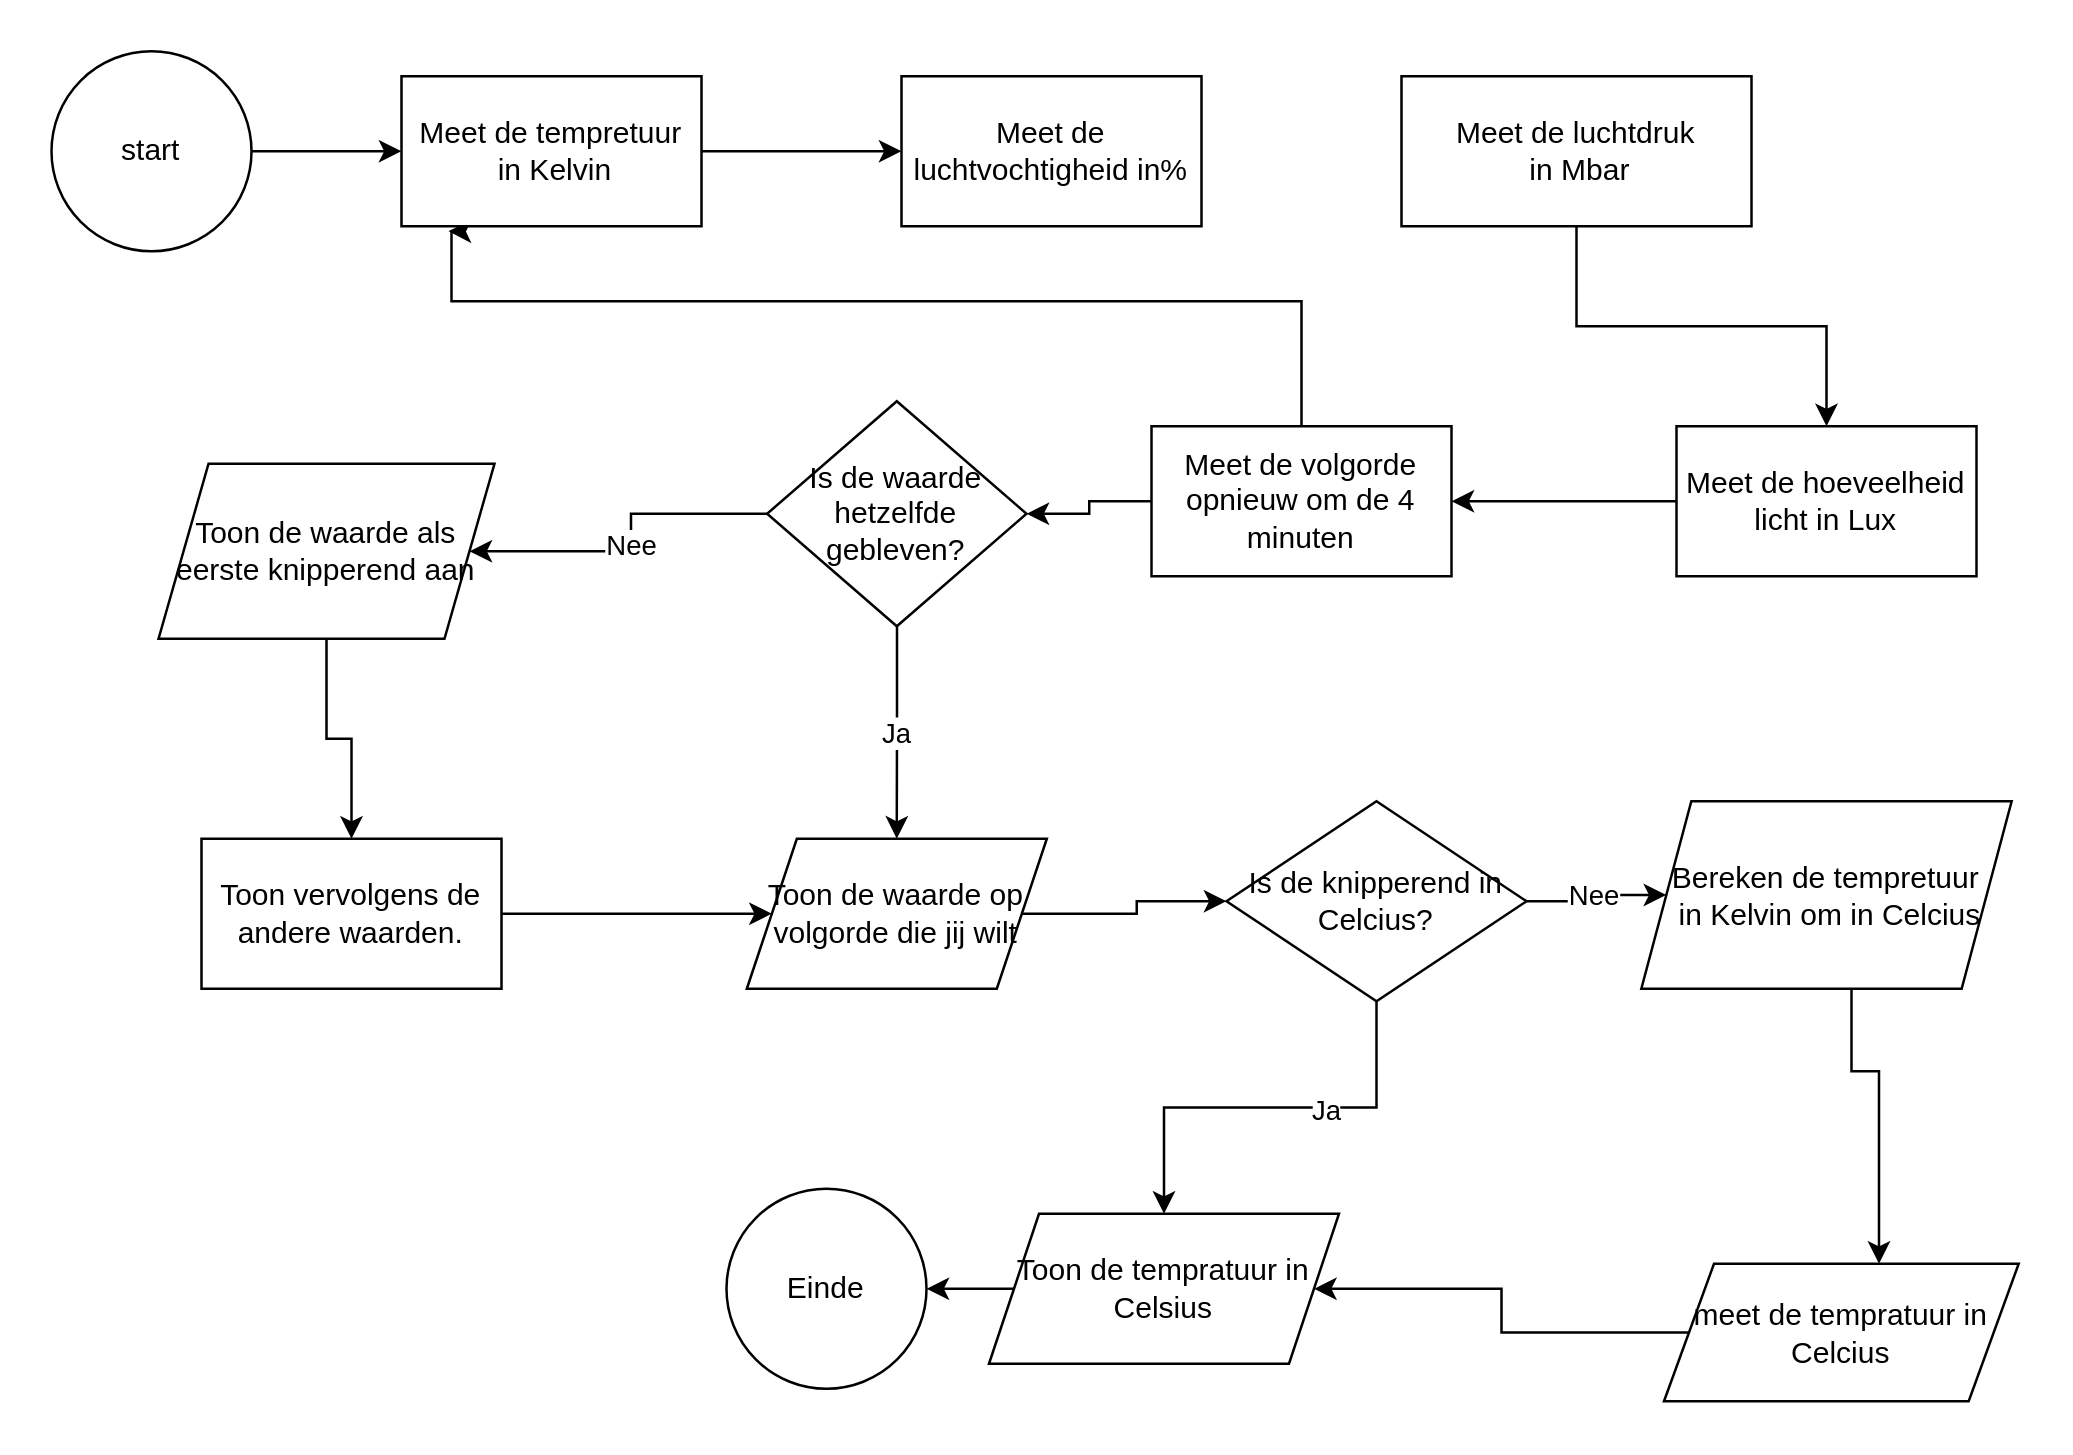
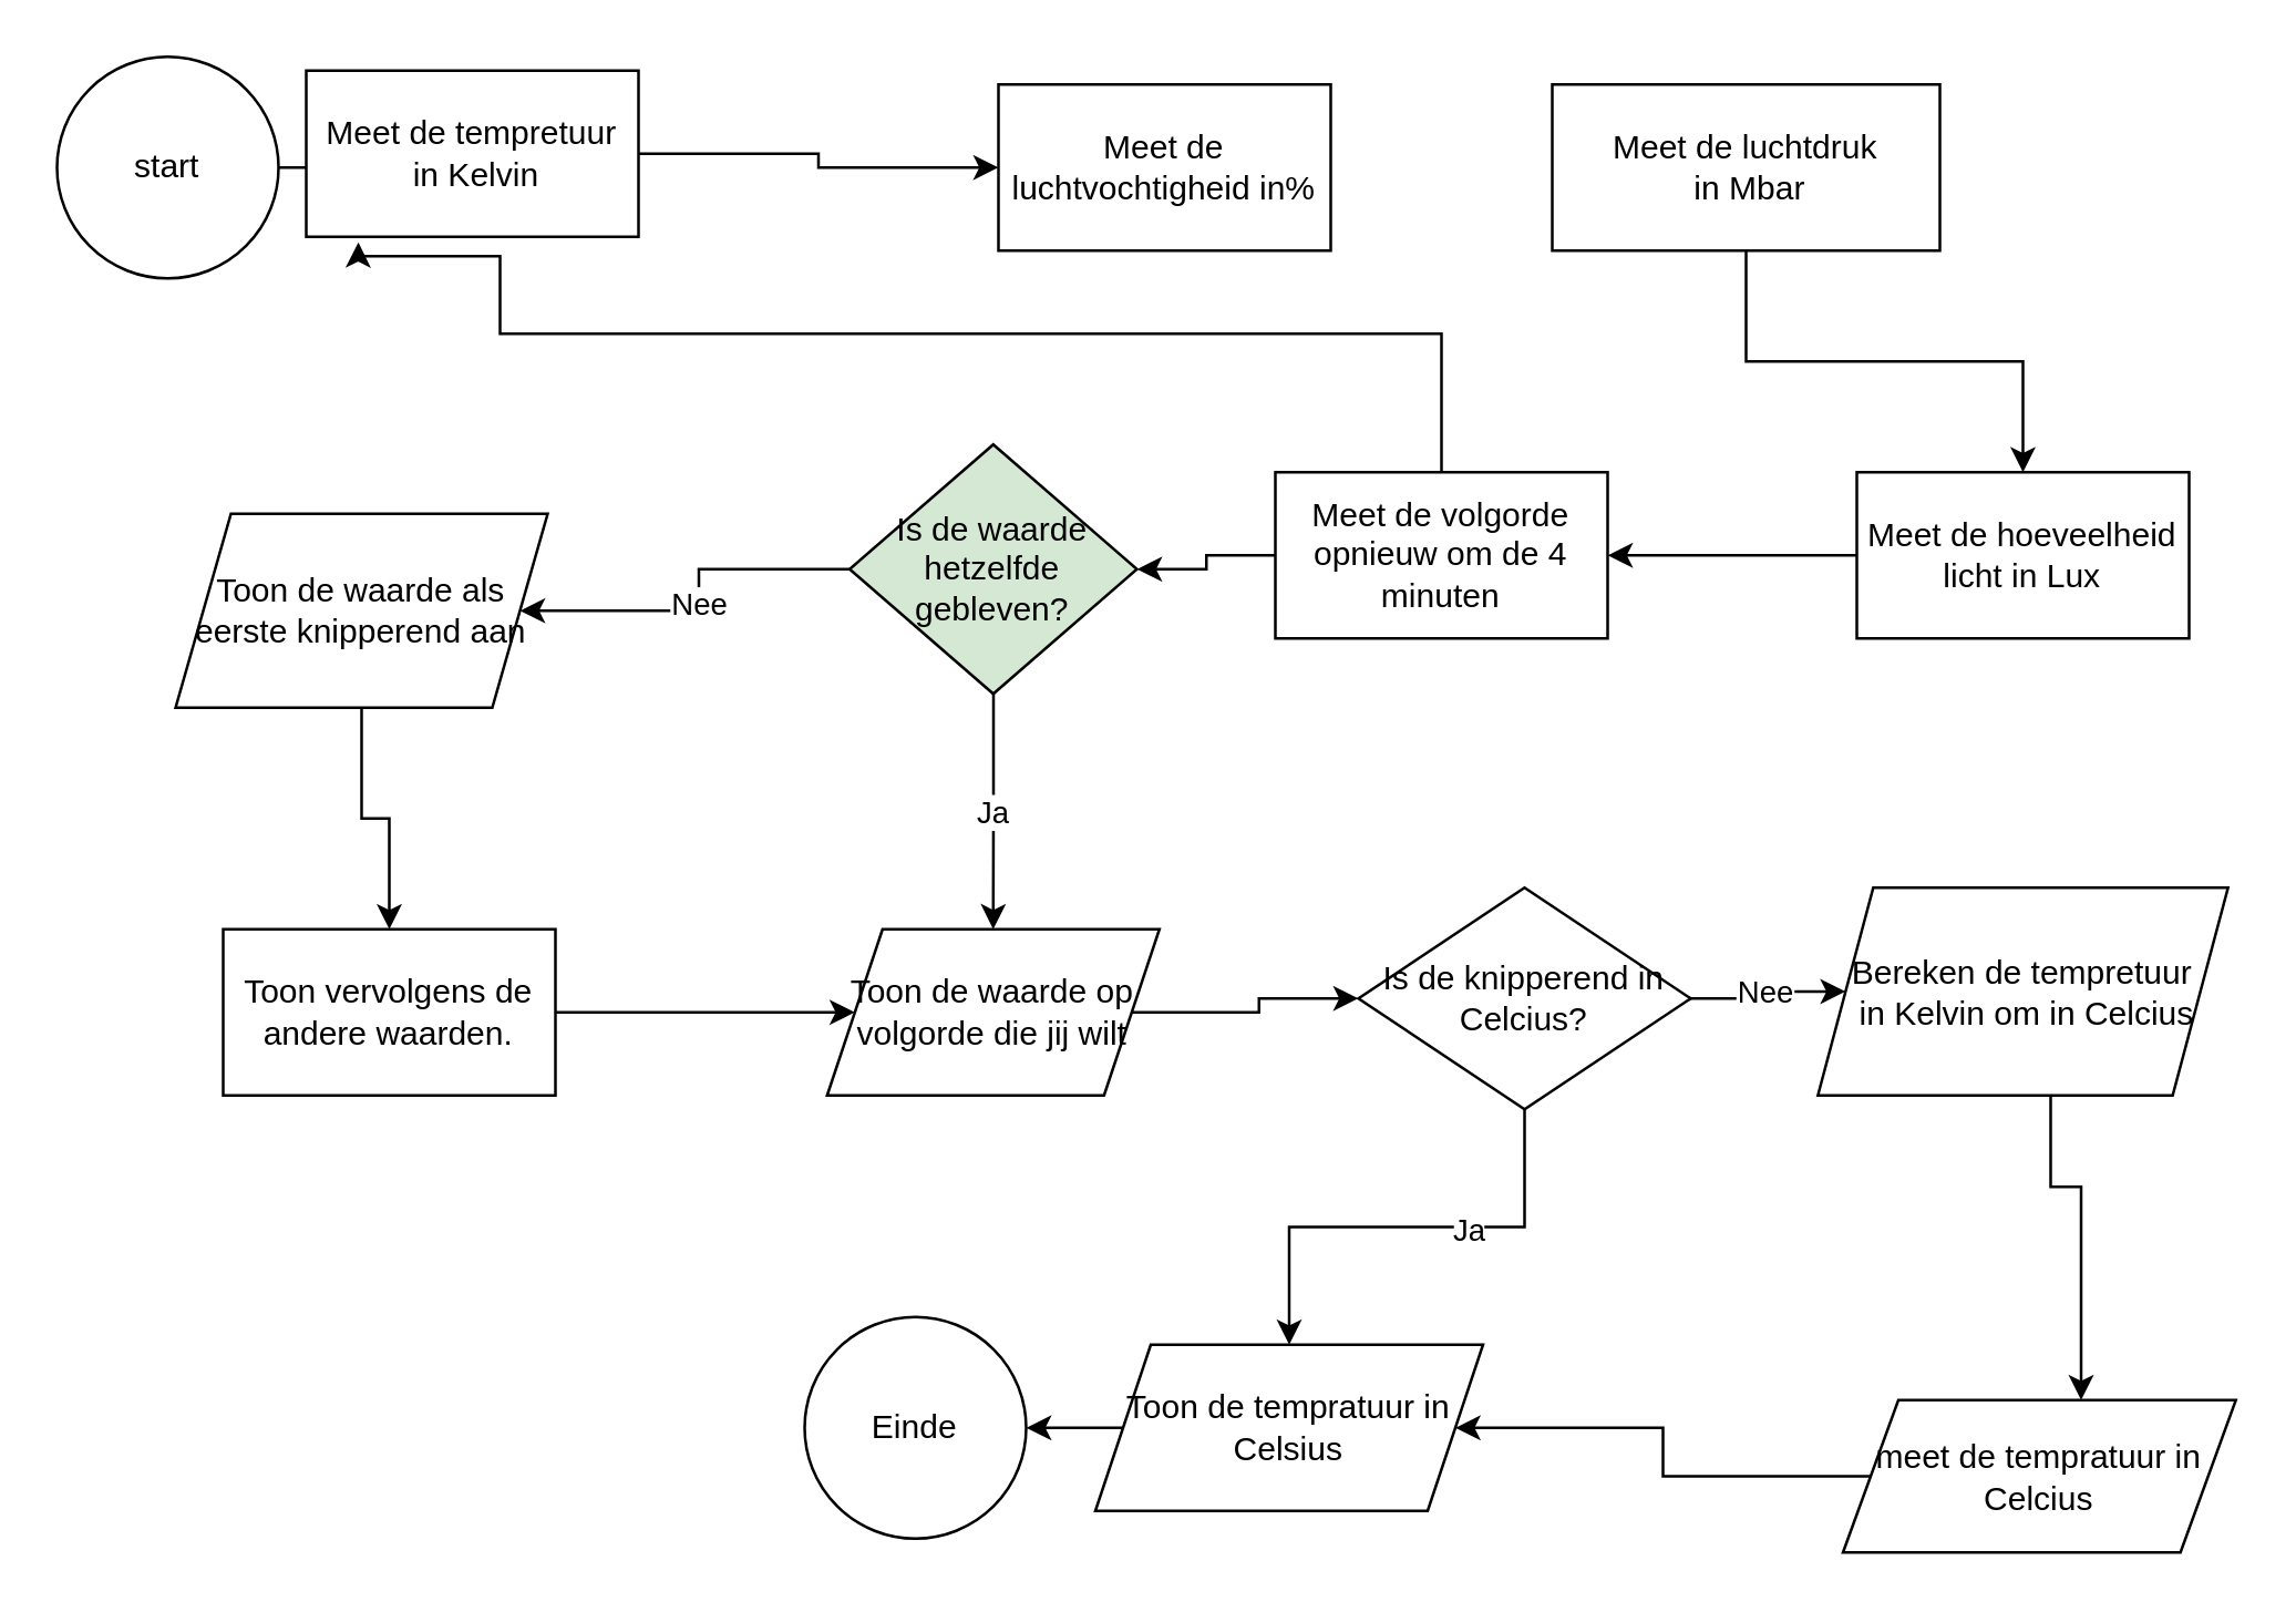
  <mxCell id="0" />
  <mxCell id="1" parent="0" />
  <mxCell id="2" value="" style="edgeStyle=orthogonalEdgeStyle;rounded=0;orthogonalLoop=1;jettySize=auto;html=1;" edge="1" parent="1" source="3" target="19"><mxGeometry relative="1" as="geometry" /></mxCell>
  <mxCell id="3" value="start" style="ellipse;whiteSpace=wrap;html=1;aspect=fixed;" vertex="1" parent="1"><mxGeometry x="20" y="20" width="80" height="80" as="geometry" /></mxCell>
  <mxCell id="4" value="Ja" style="edgeStyle=orthogonalEdgeStyle;rounded=0;orthogonalLoop=1;jettySize=auto;html=1;" edge="1" parent="1" source="6" target="8"><mxGeometry relative="1" as="geometry" /></mxCell>
  <mxCell id="5" value="Nee" style="edgeStyle=orthogonalEdgeStyle;rounded=0;orthogonalLoop=1;jettySize=auto;html=1;" edge="1" parent="1" source="6" target="13"><mxGeometry relative="1" as="geometry" /></mxCell>
- <mxCell id="6" value="Is de waarde hetzelfde gebleven?" style="rhombus;whiteSpace=wrap;html=1;" vertex="1" parent="1"><mxGeometry x="306.25" y="160" width="103.75" height="90" as="geometry" /></mxCell>
+ <mxCell id="6" value="Is de waarde hetzelfde gebleven?" style="rhombus;whiteSpace=wrap;html=1;fillColor=#d5e8d4;" vertex="1" parent="1"><mxGeometry x="306.25" y="160" width="103.75" height="90" as="geometry" /></mxCell>
  <mxCell id="7" value="" style="edgeStyle=orthogonalEdgeStyle;rounded=0;orthogonalLoop=1;jettySize=auto;html=1;" edge="1" parent="1" source="8" target="30"><mxGeometry relative="1" as="geometry" /></mxCell>
  <mxCell id="8" value="Toon de waarde op volgorde die jij wilt" style="shape=parallelogram;perimeter=parallelogramPerimeter;whiteSpace=wrap;html=1;fixedSize=1;" vertex="1" parent="1"><mxGeometry x="298.125" y="335" width="120" height="60" as="geometry" /></mxCell>
  <mxCell id="9" style="edgeStyle=orthogonalEdgeStyle;rounded=0;orthogonalLoop=1;jettySize=auto;html=1;" edge="1" parent="1" source="11" target="6"><mxGeometry relative="1" as="geometry" /></mxCell>
  <mxCell id="10" style="edgeStyle=orthogonalEdgeStyle;rounded=0;orthogonalLoop=1;jettySize=auto;html=1;entryX=0.157;entryY=1.033;entryDx=0;entryDy=0;entryPerimeter=0;" edge="1" parent="1" source="11" target="19"><mxGeometry relative="1" as="geometry"><mxPoint x="180" y="120" as="targetPoint" /><Array as="points"><mxPoint x="520" y="120" /><mxPoint x="180" y="120" /><mxPoint x="180" y="92" /></Array></mxGeometry></mxCell>
  <mxCell id="11" value="Meet de volgorde opnieuw om de 4 minuten" style="whiteSpace=wrap;html=1;" vertex="1" parent="1"><mxGeometry x="460" y="170" width="120" height="60" as="geometry" /></mxCell>
  <mxCell id="12" value="" style="edgeStyle=orthogonalEdgeStyle;rounded=0;orthogonalLoop=1;jettySize=auto;html=1;" edge="1" parent="1" source="13" target="15"><mxGeometry relative="1" as="geometry" /></mxCell>
  <mxCell id="13" value="Toon de waarde als eerste knipperend aan" style="shape=parallelogram;perimeter=parallelogramPerimeter;whiteSpace=wrap;html=1;fixedSize=1;" vertex="1" parent="1"><mxGeometry x="62.81" y="185" width="134.38" height="70" as="geometry" /></mxCell>
  <mxCell id="14" value="" style="edgeStyle=orthogonalEdgeStyle;rounded=0;orthogonalLoop=1;jettySize=auto;html=1;" edge="1" parent="1" source="15" target="8"><mxGeometry relative="1" as="geometry" /></mxCell>
  <mxCell id="15" value="Toon vervolgens de andere waarden." style="whiteSpace=wrap;html=1;" vertex="1" parent="1"><mxGeometry x="80" y="335" width="120" height="60" as="geometry" /></mxCell>
  <mxCell id="16" value="" style="edgeStyle=orthogonalEdgeStyle;rounded=0;orthogonalLoop=1;jettySize=auto;html=1;" edge="1" parent="1" source="17" target="32"><mxGeometry relative="1" as="geometry" /></mxCell>
  <mxCell id="17" value="meet de tempratuur in Celcius" style="shape=parallelogram;perimeter=parallelogramPerimeter;whiteSpace=wrap;html=1;fixedSize=1;" vertex="1" parent="1"><mxGeometry x="665" y="505" width="141.88" height="55" as="geometry" /></mxCell>
  <mxCell id="18" value="" style="edgeStyle=orthogonalEdgeStyle;rounded=0;orthogonalLoop=1;jettySize=auto;html=1;" edge="1" parent="1" source="19" target="20"><mxGeometry relative="1" as="geometry" /></mxCell>
- <mxCell id="19" value="Meet de tempretuur&lt;br&gt;&amp;nbsp;in Kelvin" style="whiteSpace=wrap;html=1;" vertex="1" parent="1"><mxGeometry x="160" y="30" width="120" height="60" as="geometry" /></mxCell>
+ <mxCell id="19" value="Meet de tempretuur&lt;br&gt;&amp;nbsp;in Kelvin" style="whiteSpace=wrap;html=1;" vertex="1" parent="1"><mxGeometry x="110" y="25" width="120" height="60" as="geometry" /></mxCell>
  <mxCell id="20" value="Meet de luchtvochtigheid in%" style="whiteSpace=wrap;html=1;" vertex="1" parent="1"><mxGeometry x="360" y="30" width="120" height="60" as="geometry" /></mxCell>
  <mxCell id="21" value="" style="edgeStyle=orthogonalEdgeStyle;rounded=0;orthogonalLoop=1;jettySize=auto;html=1;" edge="1" parent="1" source="22" target="24"><mxGeometry relative="1" as="geometry" /></mxCell>
  <mxCell id="22" value="Meet de luchtdruk&lt;br&gt;&amp;nbsp;in Mbar" style="whiteSpace=wrap;html=1;" vertex="1" parent="1"><mxGeometry x="560" y="30" width="140" height="60" as="geometry" /></mxCell>
  <mxCell id="23" value="" style="edgeStyle=orthogonalEdgeStyle;rounded=0;orthogonalLoop=1;jettySize=auto;html=1;" edge="1" parent="1" source="24" target="11"><mxGeometry relative="1" as="geometry" /></mxCell>
  <mxCell id="24" value="Meet de hoeveelheid licht in Lux" style="whiteSpace=wrap;html=1;" vertex="1" parent="1"><mxGeometry x="670" y="170" width="120" height="60" as="geometry" /></mxCell>
  <mxCell id="25" value="" style="edgeStyle=orthogonalEdgeStyle;rounded=0;orthogonalLoop=1;jettySize=auto;html=1;" edge="1" parent="1" source="26" target="17"><mxGeometry relative="1" as="geometry"><Array as="points"><mxPoint x="740" y="428" /><mxPoint x="751" y="428" /></Array></mxGeometry></mxCell>
  <mxCell id="26" value="Bereken de tempretuur&lt;br&gt;&amp;nbsp;in Kelvin om in Celcius" style="shape=parallelogram;perimeter=parallelogramPerimeter;whiteSpace=wrap;html=1;fixedSize=1;" vertex="1" parent="1"><mxGeometry x="655.93" y="320" width="148.13" height="75" as="geometry" /></mxCell>
  <mxCell id="27" value="Nee" style="edgeStyle=orthogonalEdgeStyle;rounded=0;orthogonalLoop=1;jettySize=auto;html=1;" edge="1" parent="1" source="30" target="26"><mxGeometry relative="1" as="geometry" /></mxCell>
  <mxCell id="28" value="" style="edgeStyle=orthogonalEdgeStyle;rounded=0;orthogonalLoop=1;jettySize=auto;html=1;" edge="1" parent="1" source="30" target="32"><mxGeometry relative="1" as="geometry" /></mxCell>
  <mxCell id="29" value="Ja" style="edgeLabel;html=1;align=center;verticalAlign=middle;resizable=0;points=[];" vertex="1" connectable="0" parent="28"><mxGeometry x="-0.253" y="1" relative="1" as="geometry"><mxPoint as="offset" /></mxGeometry></mxCell>
  <mxCell id="30" value="Is de knipperend in Celcius?" style="rhombus;whiteSpace=wrap;html=1;" vertex="1" parent="1"><mxGeometry x="490" y="320" width="120" height="80" as="geometry" /></mxCell>
  <mxCell id="31" value="" style="edgeStyle=orthogonalEdgeStyle;rounded=0;orthogonalLoop=1;jettySize=auto;html=1;" edge="1" parent="1" source="32" target="33"><mxGeometry relative="1" as="geometry" /></mxCell>
  <mxCell id="32" value="Toon de tempratuur in Celsius" style="shape=parallelogram;perimeter=parallelogramPerimeter;whiteSpace=wrap;html=1;fixedSize=1;" vertex="1" parent="1"><mxGeometry x="395" y="485" width="140" height="60" as="geometry" /></mxCell>
  <mxCell id="33" value="Einde" style="ellipse;whiteSpace=wrap;html=1;aspect=fixed;" vertex="1" parent="1"><mxGeometry x="290" y="475" width="80" height="80" as="geometry" /></mxCell>
